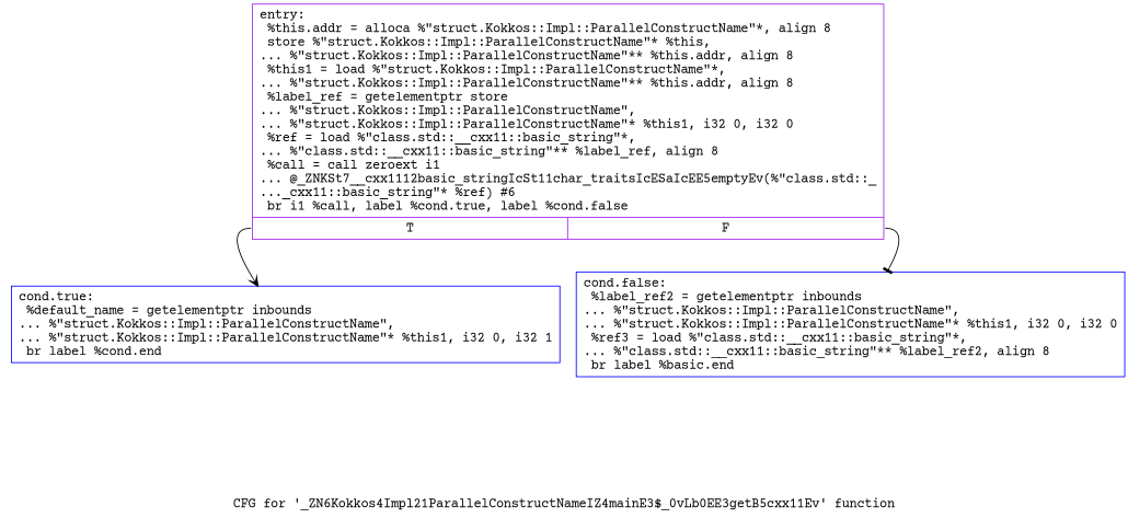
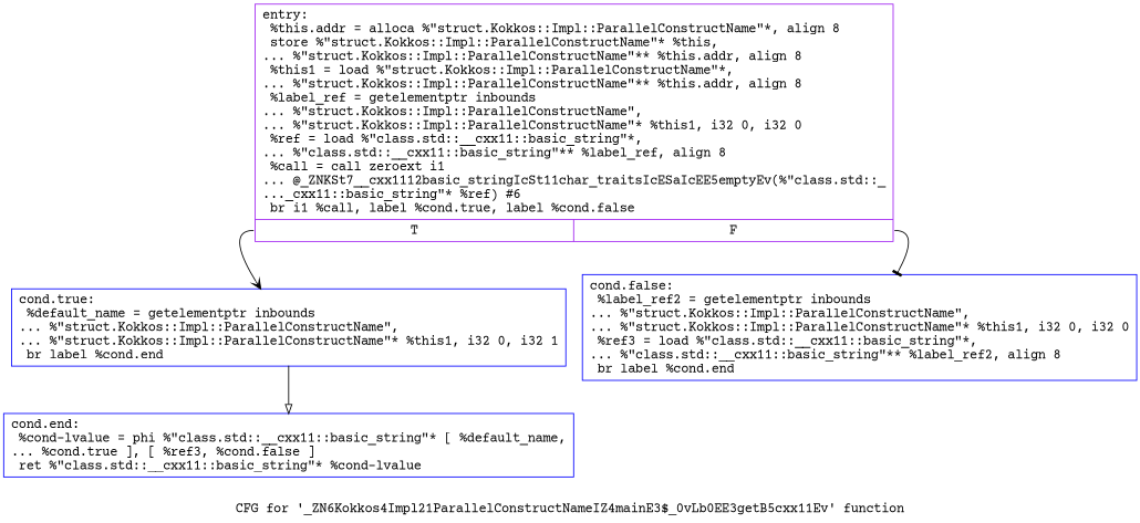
  digraph {
    fontname="Courier Prime"
    label="CFG for '_ZN6Kokkos4Impl21ParallelConstructNameIZ4mainE3$_0vLb0EE3getB5cxx11Ev' function"
    node [color=blue fontname="Courier Prime" shape=record]
    edge [fontname="Courier Prime"]
-   n1 [color=purple label="{entry:\l  %this.addr = alloca %\"struct.Kokkos::Impl::ParallelConstructName\"*, align 8\l  store %\"struct.Kokkos::Impl::ParallelConstructName\"* %this,\l... %\"struct.Kokkos::Impl::ParallelConstructName\"** %this.addr, align 8\l  %this1 = load %\"struct.Kokkos::Impl::ParallelConstructName\"*,\l... %\"struct.Kokkos::Impl::ParallelConstructName\"** %this.addr, align 8\l  %label_ref = getelementptr store\l... %\"struct.Kokkos::Impl::ParallelConstructName\",\l... %\"struct.Kokkos::Impl::ParallelConstructName\"* %this1, i32 0, i32 0\l  %ref = load %\"class.std::__cxx11::basic_string\"*,\l... %\"class.std::__cxx11::basic_string\"** %label_ref, align 8\l  %call = call zeroext i1\l... @_ZNKSt7__cxx1112basic_stringIcSt11char_traitsIcESaIcEE5emptyEv(%\"class.std::_\l..._cxx11::basic_string\"* %ref) #6\l  br i1 %call, label %cond.true, label %cond.false\l|{<s0>T|<s1>F}}"]
+   n1 [color=purple label="{entry:\l  %this.addr = alloca %\"struct.Kokkos::Impl::ParallelConstructName\"*, align 8\l  store %\"struct.Kokkos::Impl::ParallelConstructName\"* %this,\l... %\"struct.Kokkos::Impl::ParallelConstructName\"** %this.addr, align 8\l  %this1 = load %\"struct.Kokkos::Impl::ParallelConstructName\"*,\l... %\"struct.Kokkos::Impl::ParallelConstructName\"** %this.addr, align 8\l  %label_ref = getelementptr inbounds\l... %\"struct.Kokkos::Impl::ParallelConstructName\",\l... %\"struct.Kokkos::Impl::ParallelConstructName\"* %this1, i32 0, i32 0\l  %ref = load %\"class.std::__cxx11::basic_string\"*,\l... %\"class.std::__cxx11::basic_string\"** %label_ref, align 8\l  %call = call zeroext i1\l... @_ZNKSt7__cxx1112basic_stringIcSt11char_traitsIcESaIcEE5emptyEv(%\"class.std::_\l..._cxx11::basic_string\"* %ref) #6\l  br i1 %call, label %cond.true, label %cond.false\l|{<s0>T|<s1>F}}"]
    n2 [label="{cond.true:                                        \l  %default_name = getelementptr inbounds\l... %\"struct.Kokkos::Impl::ParallelConstructName\",\l... %\"struct.Kokkos::Impl::ParallelConstructName\"* %this1, i32 0, i32 1\l  br label %cond.end\l}"]
-   n3 [label="{cond.false:                                       \l  %label_ref2 = getelementptr inbounds\l... %\"struct.Kokkos::Impl::ParallelConstructName\",\l... %\"struct.Kokkos::Impl::ParallelConstructName\"* %this1, i32 0, i32 0\l  %ref3 = load %\"class.std::__cxx11::basic_string\"*,\l... %\"class.std::__cxx11::basic_string\"** %label_ref2, align 8\l  br label %basic.end\l}"]
+   n3 [label="{cond.false:                                       \l  %label_ref2 = getelementptr inbounds\l... %\"struct.Kokkos::Impl::ParallelConstructName\",\l... %\"struct.Kokkos::Impl::ParallelConstructName\"* %this1, i32 0, i32 0\l  %ref3 = load %\"class.std::__cxx11::basic_string\"*,\l... %\"class.std::__cxx11::basic_string\"** %label_ref2, align 8\l  br label %cond.end\l}"]
+   n4 [label="{cond.end:                                         \l  %cond-lvalue = phi %\"class.std::__cxx11::basic_string\"* [ %default_name,\l... %cond.true ], [ %ref3, %cond.false ]\l  ret %\"class.std::__cxx11::basic_string\"* %cond-lvalue\l}"]
    n1 -> n2 [arrowhead=vee tailport=s0]
    n1 -> n3 [arrowhead=tee tailport=s1]
+   n2 -> n4 [arrowhead=onormal]
  }
